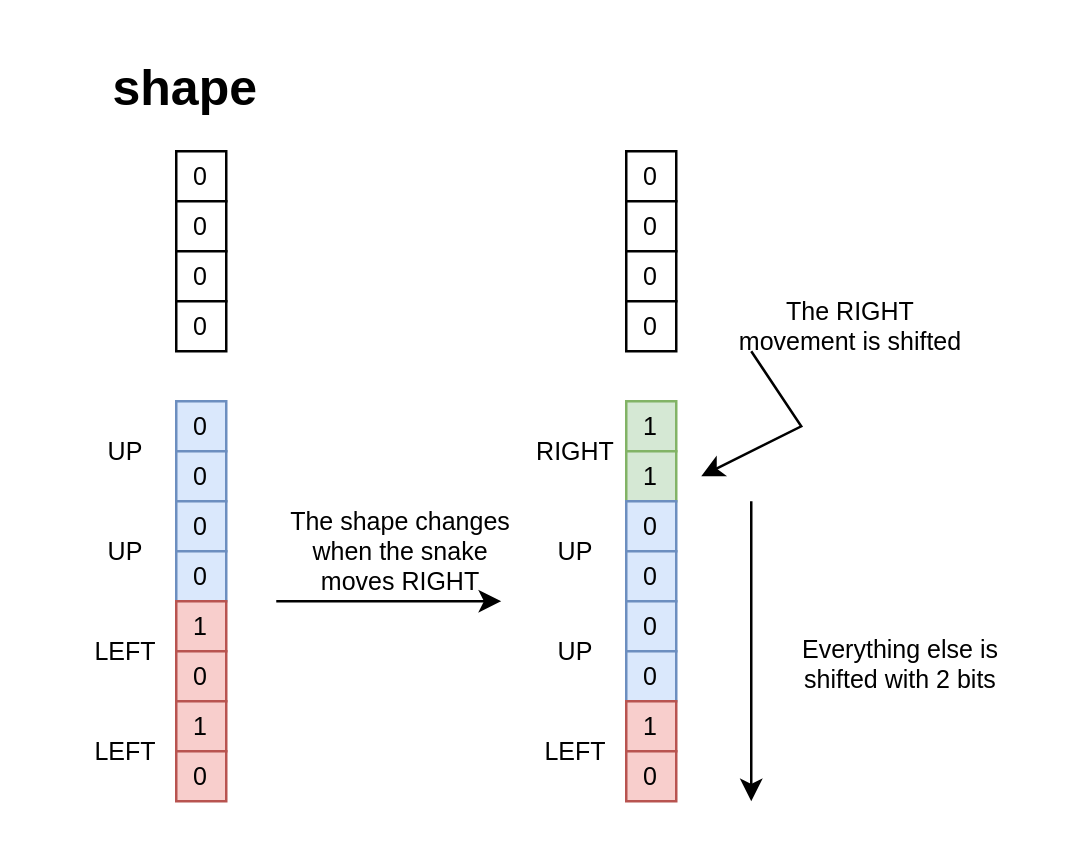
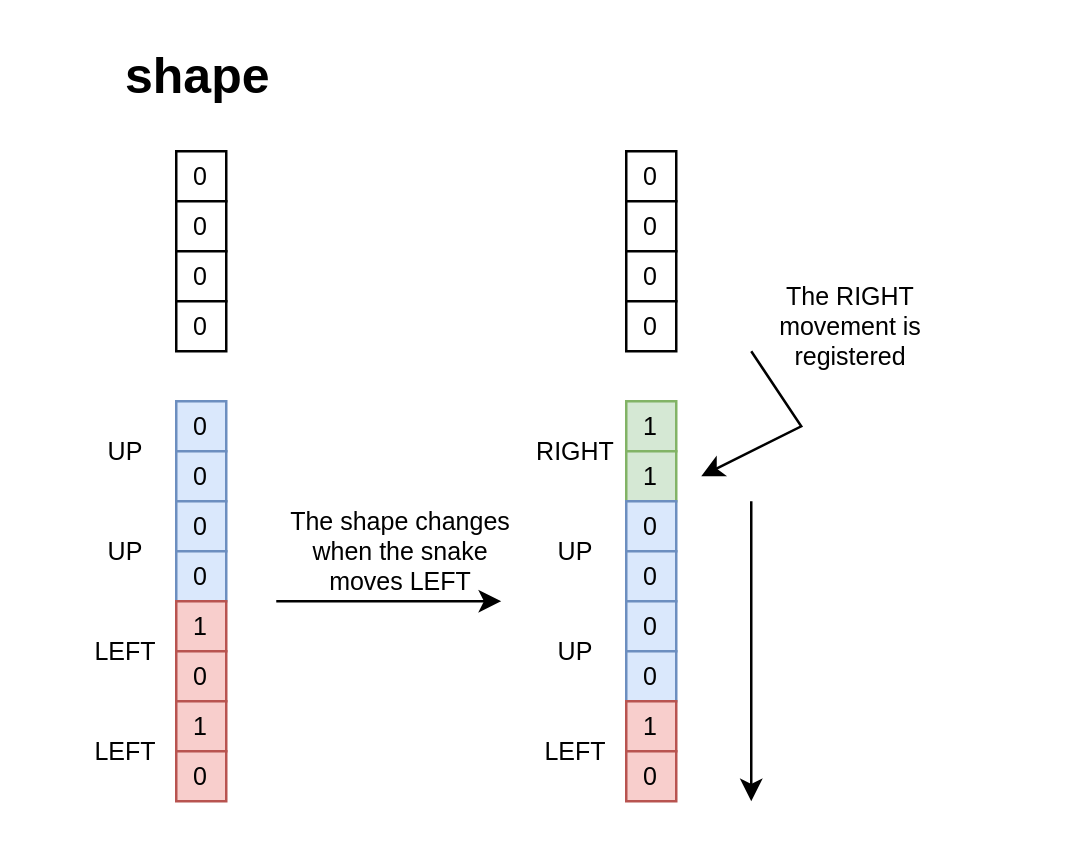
  <mxCell id="0" />
  <mxCell id="1" parent="0" />
  <mxCell id="2" value="0" style="rounded=0;whiteSpace=wrap;html=1;fontSize=10;strokeWidth=1;" vertex="1" parent="1"><mxGeometry x="70" y="60" width="20" height="20" as="geometry" /></mxCell>
  <mxCell id="3" value="0" style="rounded=0;whiteSpace=wrap;html=1;fontSize=10;strokeWidth=1;" vertex="1" parent="1"><mxGeometry x="70" y="80" width="20" height="20" as="geometry" /></mxCell>
  <mxCell id="4" value="0" style="rounded=0;whiteSpace=wrap;html=1;fontSize=10;strokeWidth=1;" vertex="1" parent="1"><mxGeometry x="70" y="100" width="20" height="20" as="geometry" /></mxCell>
  <mxCell id="5" value="0" style="rounded=0;whiteSpace=wrap;html=1;fontSize=10;strokeWidth=1;" vertex="1" parent="1"><mxGeometry x="70" y="120" width="20" height="20" as="geometry" /></mxCell>
  <mxCell id="6" value="0" style="rounded=0;whiteSpace=wrap;html=1;fontSize=10;strokeWidth=1;fillColor=#dae8fc;strokeColor=#6c8ebf;" vertex="1" parent="1"><mxGeometry x="70" y="160" width="20" height="20" as="geometry" /></mxCell>
  <mxCell id="7" value="0" style="rounded=0;whiteSpace=wrap;html=1;fontSize=10;strokeWidth=1;fillColor=#dae8fc;strokeColor=#6c8ebf;" vertex="1" parent="1"><mxGeometry x="70" y="180" width="20" height="20" as="geometry" /></mxCell>
  <mxCell id="8" value="0" style="rounded=0;whiteSpace=wrap;html=1;fontSize=10;strokeWidth=1;fillColor=#dae8fc;strokeColor=#6c8ebf;" vertex="1" parent="1"><mxGeometry x="70" y="200" width="20" height="20" as="geometry" /></mxCell>
  <mxCell id="9" value="0" style="rounded=0;whiteSpace=wrap;html=1;fontSize=10;strokeWidth=1;fillColor=#dae8fc;strokeColor=#6c8ebf;" vertex="1" parent="1"><mxGeometry x="70" y="220" width="20" height="20" as="geometry" /></mxCell>
  <mxCell id="10" value="1" style="rounded=0;whiteSpace=wrap;html=1;fontSize=10;strokeWidth=1;fillColor=#f8cecc;strokeColor=#b85450;" vertex="1" parent="1"><mxGeometry x="70" y="240" width="20" height="20" as="geometry" /></mxCell>
  <mxCell id="11" value="0" style="rounded=0;whiteSpace=wrap;html=1;fontSize=10;strokeWidth=1;fillColor=#f8cecc;strokeColor=#b85450;" vertex="1" parent="1"><mxGeometry x="70" y="260" width="20" height="20" as="geometry" /></mxCell>
  <mxCell id="12" value="1" style="rounded=0;whiteSpace=wrap;html=1;fontSize=10;strokeWidth=1;fillColor=#f8cecc;strokeColor=#b85450;" vertex="1" parent="1"><mxGeometry x="70" y="280" width="20" height="20" as="geometry" /></mxCell>
  <mxCell id="13" value="0" style="rounded=0;whiteSpace=wrap;html=1;fontSize=10;strokeWidth=1;fillColor=#f8cecc;strokeColor=#b85450;" vertex="1" parent="1"><mxGeometry x="70" y="300" width="20" height="20" as="geometry" /></mxCell>
  <mxCell id="14" value="LEFT" style="text;html=1;strokeColor=none;fillColor=none;align=center;verticalAlign=middle;whiteSpace=wrap;rounded=0;fontSize=10;" vertex="1" parent="1"><mxGeometry x="20" y="290" width="60" height="20" as="geometry" /></mxCell>
  <mxCell id="15" value="LEFT" style="text;html=1;strokeColor=none;fillColor=none;align=center;verticalAlign=middle;whiteSpace=wrap;rounded=0;fontSize=10;" vertex="1" parent="1"><mxGeometry x="20" y="250" width="60" height="20" as="geometry" /></mxCell>
  <mxCell id="16" value="UP" style="text;html=1;strokeColor=none;fillColor=none;align=center;verticalAlign=middle;whiteSpace=wrap;rounded=0;fontSize=10;" vertex="1" parent="1"><mxGeometry x="20" y="210" width="60" height="20" as="geometry" /></mxCell>
  <mxCell id="17" value="UP" style="text;html=1;strokeColor=none;fillColor=none;align=center;verticalAlign=middle;whiteSpace=wrap;rounded=0;fontSize=10;" vertex="1" parent="1"><mxGeometry x="20" y="170" width="60" height="20" as="geometry" /></mxCell>
- <mxCell id="18" value="&lt;h1&gt;shape&lt;/h1&gt;" style="text;html=1;strokeColor=none;fillColor=none;spacing=5;spacingTop=-20;whiteSpace=wrap;overflow=hidden;rounded=0;fontSize=10;" vertex="1" parent="1"><mxGeometry x="40" y="20" width="70" height="30" as="geometry" /></mxCell>
+ <mxCell id="18" value="&lt;h1&gt;shape&lt;/h1&gt;" style="text;html=1;strokeColor=none;fillColor=none;spacing=5;spacingTop=-20;whiteSpace=wrap;overflow=hidden;rounded=0;fontSize=10;" vertex="1" parent="1"><mxGeometry x="45" y="15" width="70" height="30" as="geometry" /></mxCell>
  <mxCell id="19" value="0" style="rounded=0;whiteSpace=wrap;html=1;fontSize=10;strokeWidth=1;" vertex="1" parent="1"><mxGeometry x="250" y="60" width="20" height="20" as="geometry" /></mxCell>
  <mxCell id="20" value="0" style="rounded=0;whiteSpace=wrap;html=1;fontSize=10;strokeWidth=1;" vertex="1" parent="1"><mxGeometry x="250" y="80" width="20" height="20" as="geometry" /></mxCell>
  <mxCell id="21" value="0" style="rounded=0;whiteSpace=wrap;html=1;fontSize=10;strokeWidth=1;" vertex="1" parent="1"><mxGeometry x="250" y="100" width="20" height="20" as="geometry" /></mxCell>
  <mxCell id="22" value="0" style="rounded=0;whiteSpace=wrap;html=1;fontSize=10;strokeWidth=1;" vertex="1" parent="1"><mxGeometry x="250" y="120" width="20" height="20" as="geometry" /></mxCell>
  <mxCell id="23" value="1" style="rounded=0;whiteSpace=wrap;html=1;fontSize=10;strokeWidth=1;fillColor=#d5e8d4;strokeColor=#82b366;" vertex="1" parent="1"><mxGeometry x="250" y="160" width="20" height="20" as="geometry" /></mxCell>
  <mxCell id="24" value="1" style="rounded=0;whiteSpace=wrap;html=1;fontSize=10;strokeWidth=1;fillColor=#d5e8d4;strokeColor=#82b366;" vertex="1" parent="1"><mxGeometry x="250" y="180" width="20" height="20" as="geometry" /></mxCell>
  <mxCell id="25" value="0" style="rounded=0;whiteSpace=wrap;html=1;fontSize=10;strokeWidth=1;fillColor=#dae8fc;strokeColor=#6c8ebf;" vertex="1" parent="1"><mxGeometry x="250" y="200" width="20" height="20" as="geometry" /></mxCell>
  <mxCell id="26" value="0" style="rounded=0;whiteSpace=wrap;html=1;fontSize=10;strokeWidth=1;fillColor=#dae8fc;strokeColor=#6c8ebf;" vertex="1" parent="1"><mxGeometry x="250" y="220" width="20" height="20" as="geometry" /></mxCell>
  <mxCell id="27" value="0" style="rounded=0;whiteSpace=wrap;html=1;fontSize=10;strokeWidth=1;fillColor=#dae8fc;strokeColor=#6c8ebf;" vertex="1" parent="1"><mxGeometry x="250" y="240" width="20" height="20" as="geometry" /></mxCell>
  <mxCell id="28" value="0" style="rounded=0;whiteSpace=wrap;html=1;fontSize=10;strokeWidth=1;fillColor=#dae8fc;strokeColor=#6c8ebf;" vertex="1" parent="1"><mxGeometry x="250" y="260" width="20" height="20" as="geometry" /></mxCell>
  <mxCell id="29" value="1" style="rounded=0;whiteSpace=wrap;html=1;fontSize=10;strokeWidth=1;fillColor=#f8cecc;strokeColor=#b85450;" vertex="1" parent="1"><mxGeometry x="250" y="280" width="20" height="20" as="geometry" /></mxCell>
  <mxCell id="30" value="0" style="rounded=0;whiteSpace=wrap;html=1;fontSize=10;strokeWidth=1;fillColor=#f8cecc;strokeColor=#b85450;" vertex="1" parent="1"><mxGeometry x="250" y="300" width="20" height="20" as="geometry" /></mxCell>
  <mxCell id="31" value="UP" style="text;html=1;strokeColor=none;fillColor=none;align=center;verticalAlign=middle;whiteSpace=wrap;rounded=0;fontSize=10;" vertex="1" parent="1"><mxGeometry x="200" y="210" width="60" height="20" as="geometry" /></mxCell>
  <mxCell id="32" value="UP" style="text;html=1;strokeColor=none;fillColor=none;align=center;verticalAlign=middle;whiteSpace=wrap;rounded=0;fontSize=10;" vertex="1" parent="1"><mxGeometry x="200" y="250" width="60" height="20" as="geometry" /></mxCell>
  <mxCell id="33" value="LEFT" style="text;html=1;strokeColor=none;fillColor=none;align=center;verticalAlign=middle;whiteSpace=wrap;rounded=0;fontSize=10;" vertex="1" parent="1"><mxGeometry x="200" y="290" width="60" height="20" as="geometry" /></mxCell>
  <mxCell id="34" value="RIGHT" style="text;html=1;strokeColor=none;fillColor=none;align=center;verticalAlign=middle;whiteSpace=wrap;rounded=0;fontSize=10;" vertex="1" parent="1"><mxGeometry x="200" y="170" width="60" height="20" as="geometry" /></mxCell>
  <mxCell id="35" value="" style="endArrow=classic;html=1;rounded=0;fontSize=10;" edge="1" parent="1"><mxGeometry width="50" height="50" relative="1" as="geometry"><mxPoint x="300" y="200" as="sourcePoint" /><mxPoint x="300" y="320" as="targetPoint" /></mxGeometry></mxCell>
  <mxCell id="36" value="" style="endArrow=classic;html=1;rounded=0;fontSize=10;" edge="1" parent="1"><mxGeometry width="50" height="50" relative="1" as="geometry"><mxPoint x="300" y="140" as="sourcePoint" /><mxPoint x="280" y="190" as="targetPoint" /><Array as="points"><mxPoint x="320" y="170" /></Array></mxGeometry></mxCell>
  <mxCell id="37" value="" style="endArrow=classic;html=1;rounded=0;fontSize=10;" edge="1" parent="1"><mxGeometry width="50" height="50" relative="1" as="geometry"><mxPoint x="110" y="240" as="sourcePoint" /><mxPoint x="200" y="240" as="targetPoint" /></mxGeometry></mxCell>
- <mxCell id="38" value="The shape changes when the snake moves RIGHT" style="text;html=1;strokeColor=none;fillColor=none;align=center;verticalAlign=middle;whiteSpace=wrap;rounded=0;fontSize=10;" vertex="1" parent="1"><mxGeometry x="110" y="210" width="100" height="20" as="geometry" /></mxCell>
- <mxCell id="39" value="The RIGHT movement is shifted" style="text;html=1;strokeColor=none;fillColor=none;align=center;verticalAlign=middle;whiteSpace=wrap;rounded=0;fontSize=10;" vertex="1" parent="1"><mxGeometry x="290" y="115" width="100" height="30" as="geometry" /></mxCell>
- <mxCell id="40" value="Everything else is shifted with 2 bits" style="text;html=1;strokeColor=none;fillColor=none;align=center;verticalAlign=middle;whiteSpace=wrap;rounded=0;fontSize=10;" vertex="1" parent="1"><mxGeometry x="310" y="250" width="100" height="30" as="geometry" /></mxCell>
+ <mxCell id="38" value="The shape changes when the snake moves LEFT" style="text;html=1;strokeColor=none;fillColor=none;align=center;verticalAlign=middle;whiteSpace=wrap;rounded=0;fontSize=10;" vertex="1" parent="1"><mxGeometry x="110" y="210" width="100" height="20" as="geometry" /></mxCell>
+ <mxCell id="39" value="The RIGHT movement is registered" style="text;html=1;strokeColor=none;fillColor=none;align=center;verticalAlign=middle;whiteSpace=wrap;rounded=0;fontSize=10;" vertex="1" parent="1"><mxGeometry x="290" y="115" width="100" height="30" as="geometry" /></mxCell>
